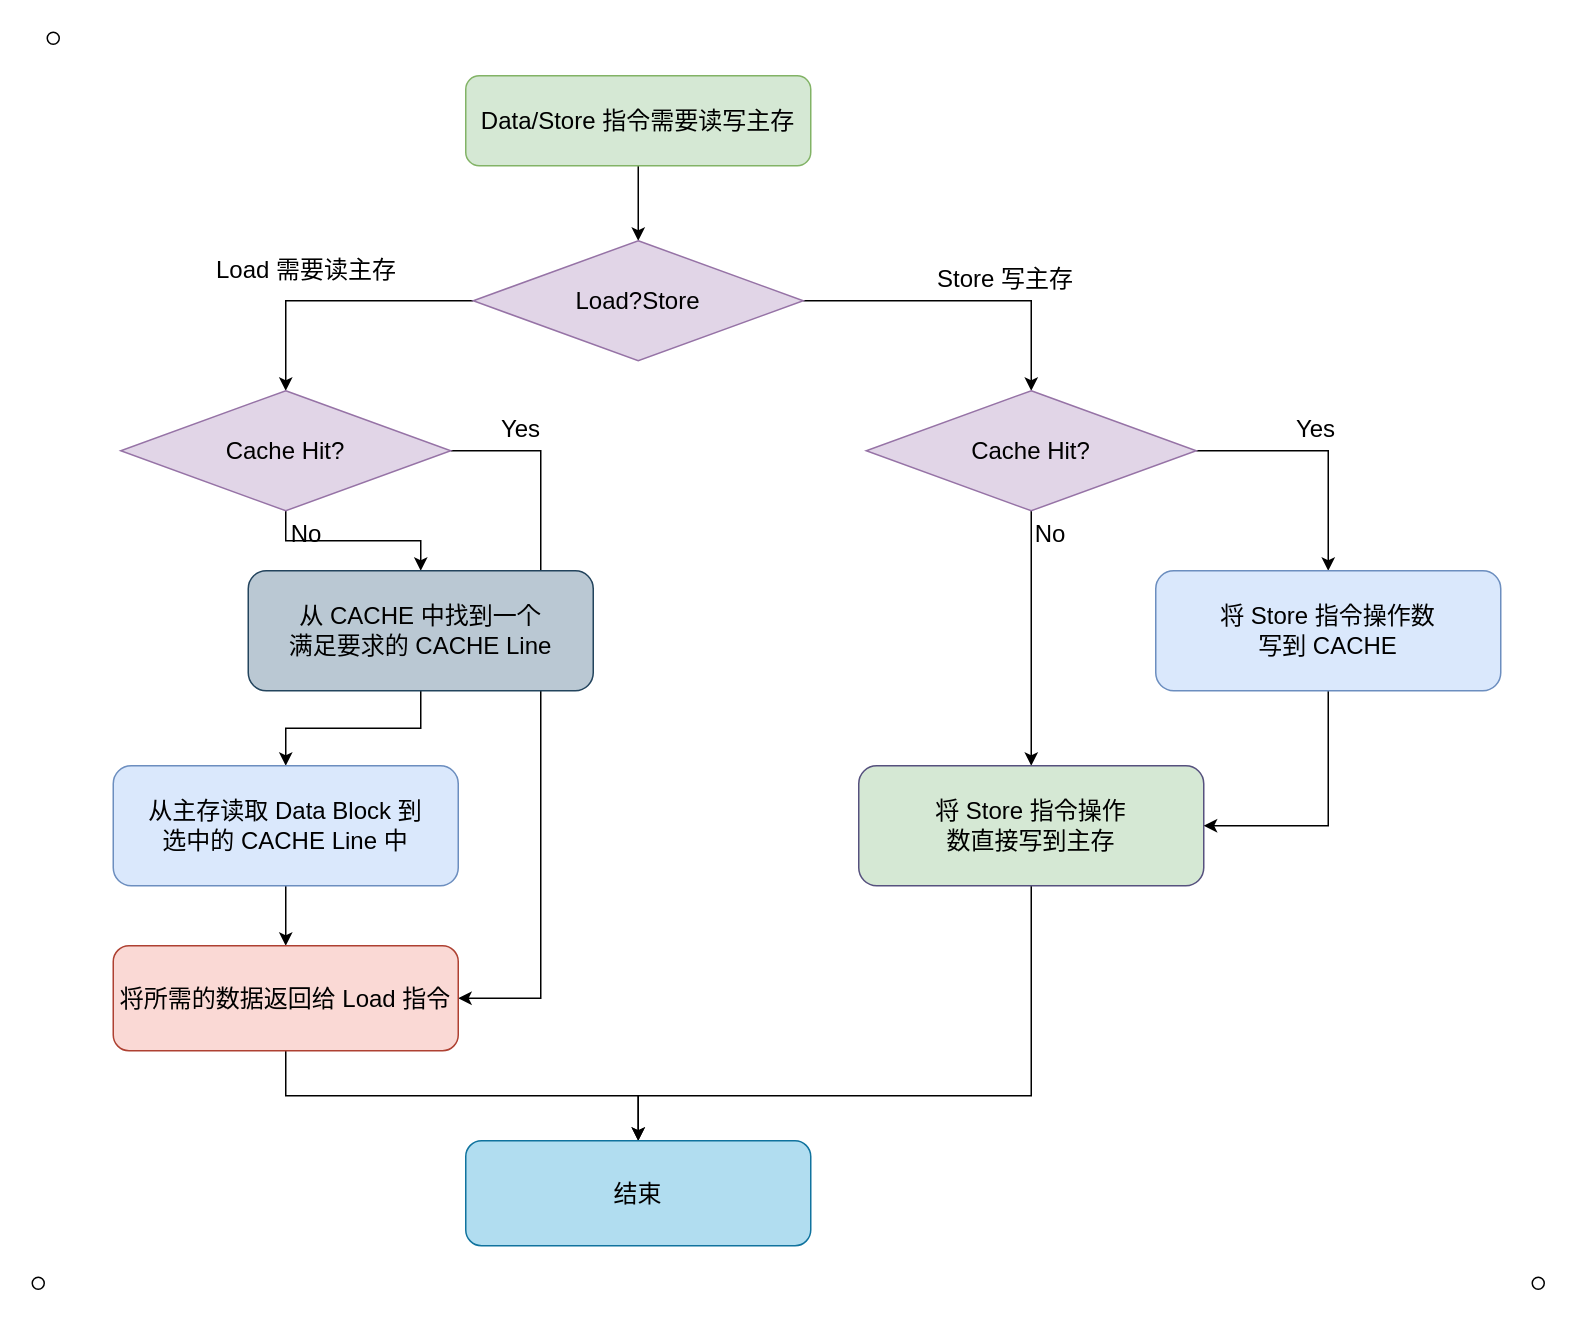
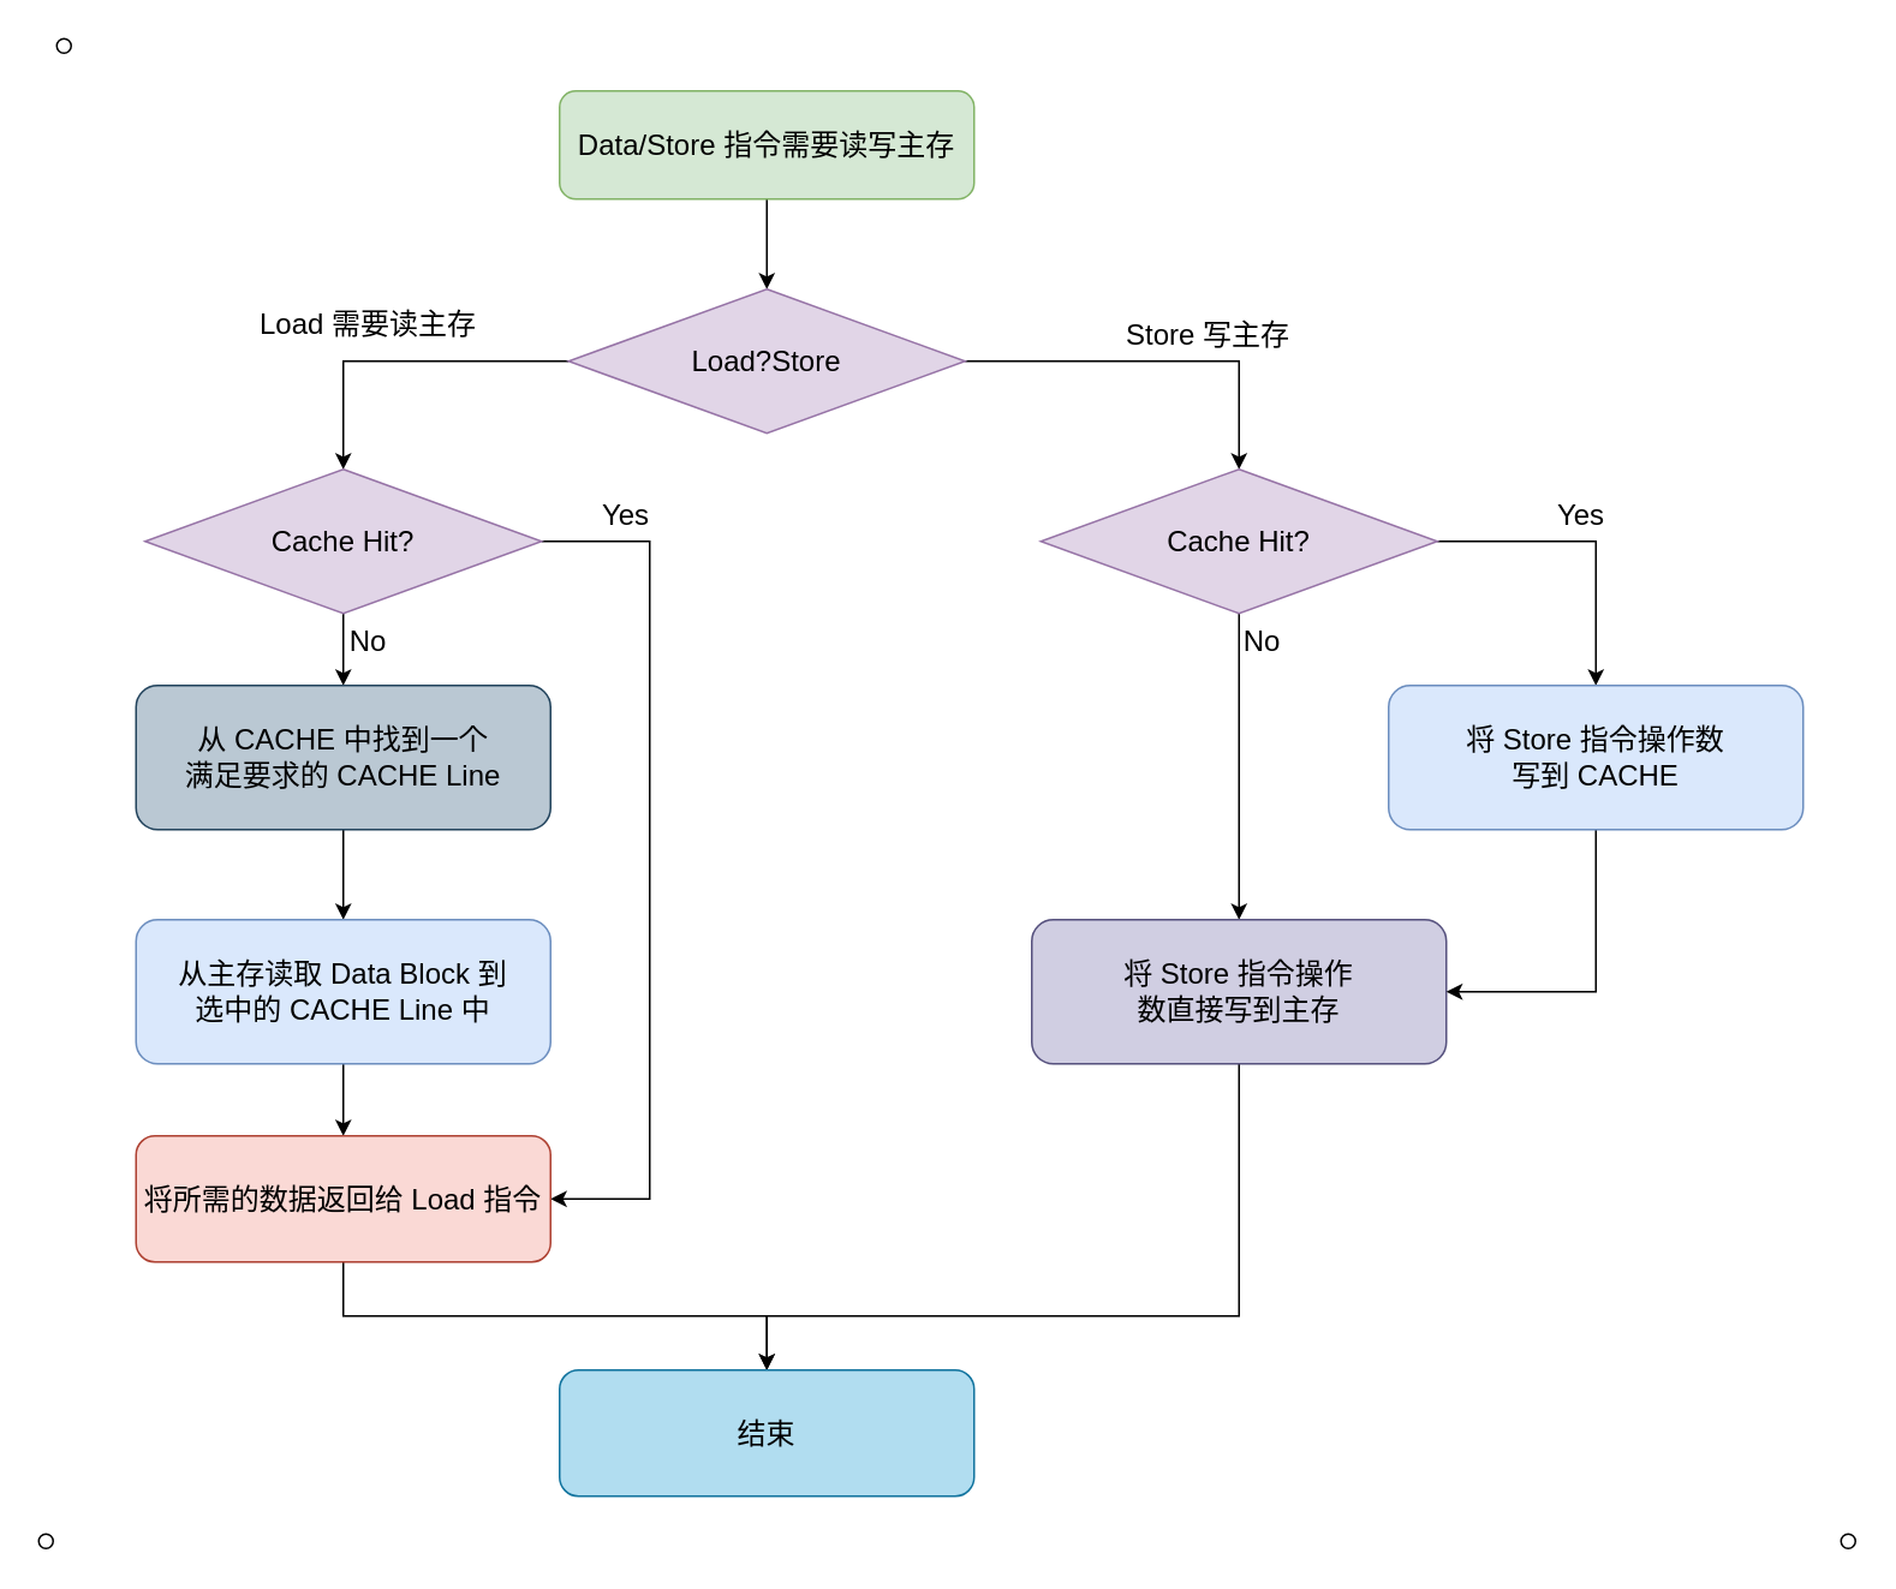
  <mxCell id="0" />
  <mxCell id="1" parent="0" />
  <mxCell id="2" style="edgeStyle=orthogonalEdgeStyle;rounded=0;orthogonalLoop=1;jettySize=auto;html=1;entryX=0.5;entryY=0;entryDx=0;entryDy=0;fontSize=16;" parent="1" source="3" target="6" edge="1"><mxGeometry relative="1" as="geometry" /></mxCell>
  <mxCell id="3" value="Data/Store 指令需要读写主存" style="rounded=1;whiteSpace=wrap;html=1;fontSize=16;fillColor=#d5e8d4;strokeColor=#82b366;" parent="1" vertex="1"><mxGeometry x="310" y="50" width="230" height="60" as="geometry" /></mxCell>
  <mxCell id="4" style="edgeStyle=orthogonalEdgeStyle;rounded=0;orthogonalLoop=1;jettySize=auto;html=1;entryX=0.5;entryY=0;entryDx=0;entryDy=0;fontSize=16;" parent="1" source="6" target="9" edge="1"><mxGeometry relative="1" as="geometry" /></mxCell>
  <mxCell id="5" style="edgeStyle=orthogonalEdgeStyle;rounded=0;orthogonalLoop=1;jettySize=auto;html=1;entryX=0.5;entryY=0;entryDx=0;entryDy=0;fontSize=16;" parent="1" source="6" target="20" edge="1"><mxGeometry relative="1" as="geometry" /></mxCell>
  <mxCell id="6" value="Load?Store" style="rhombus;whiteSpace=wrap;html=1;fontSize=16;fillColor=#e1d5e7;strokeColor=#9673a6;" parent="1" vertex="1"><mxGeometry x="315" y="160" width="220" height="80" as="geometry" /></mxCell>
  <mxCell id="7" style="edgeStyle=orthogonalEdgeStyle;rounded=0;orthogonalLoop=1;jettySize=auto;html=1;entryX=0.5;entryY=0;entryDx=0;entryDy=0;fontSize=16;" parent="1" source="9" target="12" edge="1"><mxGeometry relative="1" as="geometry" /></mxCell>
  <mxCell id="8" style="edgeStyle=orthogonalEdgeStyle;rounded=0;orthogonalLoop=1;jettySize=auto;html=1;entryX=1;entryY=0.5;entryDx=0;entryDy=0;fontSize=16;" parent="1" source="9" target="16" edge="1"><mxGeometry relative="1" as="geometry"><Array as="points"><mxPoint x="360" y="300" /><mxPoint x="360" y="665" /></Array></mxGeometry></mxCell>
  <mxCell id="9" value="Cache Hit?" style="rhombus;whiteSpace=wrap;html=1;fontSize=16;fillColor=#e1d5e7;strokeColor=#9673a6;" parent="1" vertex="1"><mxGeometry x="80" y="260" width="220" height="80" as="geometry" /></mxCell>
  <mxCell id="10" value="Load 需要读主存" style="text;html=1;strokeColor=none;fillColor=none;align=center;verticalAlign=middle;whiteSpace=wrap;rounded=0;fontSize=16;" parent="1" vertex="1"><mxGeometry x="124" y="164" width="160" height="30" as="geometry" /></mxCell>
  <mxCell id="11" style="edgeStyle=orthogonalEdgeStyle;rounded=0;orthogonalLoop=1;jettySize=auto;html=1;entryX=0.5;entryY=0;entryDx=0;entryDy=0;fontSize=16;" parent="1" source="12" target="14" edge="1"><mxGeometry relative="1" as="geometry" /></mxCell>
- <mxCell id="12" value="从 CACHE 中找到一个&lt;br&gt;满足要求的 CACHE Line" style="rounded=1;whiteSpace=wrap;html=1;fontSize=16;fillColor=#bac8d3;strokeColor=#23445d;" parent="1" vertex="1"><mxGeometry x="165" y="380" width="230" height="80" as="geometry" /></mxCell>
+ <mxCell id="12" value="从 CACHE 中找到一个&lt;br&gt;满足要求的 CACHE Line" style="rounded=1;whiteSpace=wrap;html=1;fontSize=16;fillColor=#bac8d3;strokeColor=#23445d;" parent="1" vertex="1"><mxGeometry x="75" y="380" width="230" height="80" as="geometry" /></mxCell>
  <mxCell id="13" value="" style="edgeStyle=orthogonalEdgeStyle;rounded=0;orthogonalLoop=1;jettySize=auto;html=1;fontSize=16;" parent="1" source="14" target="16" edge="1"><mxGeometry relative="1" as="geometry" /></mxCell>
  <mxCell id="14" value="从主存读取 Data Block 到&lt;br&gt;选中的 CACHE Line 中" style="rounded=1;whiteSpace=wrap;html=1;fontSize=16;fillColor=#dae8fc;strokeColor=#6c8ebf;" parent="1" vertex="1"><mxGeometry x="75" y="510" width="230" height="80" as="geometry" /></mxCell>
  <mxCell id="15" style="edgeStyle=orthogonalEdgeStyle;rounded=0;orthogonalLoop=1;jettySize=auto;html=1;fontSize=16;" parent="1" source="16" target="26" edge="1"><mxGeometry relative="1" as="geometry"><Array as="points"><mxPoint x="190" y="730" /><mxPoint x="425" y="730" /></Array></mxGeometry></mxCell>
  <mxCell id="16" value="将所需的数据返回给 Load 指令" style="rounded=1;whiteSpace=wrap;html=1;fontSize=16;fillColor=#fad9d5;strokeColor=#ae4132;" parent="1" vertex="1"><mxGeometry x="75" y="630" width="230" height="70" as="geometry" /></mxCell>
  <mxCell id="17" value="Yes" style="text;html=1;strokeColor=none;fillColor=none;align=center;verticalAlign=middle;whiteSpace=wrap;rounded=0;fontSize=16;" parent="1" vertex="1"><mxGeometry x="267" y="270" width="160" height="30" as="geometry" /></mxCell>
  <mxCell id="18" style="edgeStyle=orthogonalEdgeStyle;rounded=0;orthogonalLoop=1;jettySize=auto;html=1;entryX=0.5;entryY=0;entryDx=0;entryDy=0;fontSize=16;" parent="1" source="20" target="23" edge="1"><mxGeometry relative="1" as="geometry" /></mxCell>
  <mxCell id="19" style="edgeStyle=orthogonalEdgeStyle;rounded=0;orthogonalLoop=1;jettySize=auto;html=1;entryX=0.5;entryY=0;entryDx=0;entryDy=0;fontSize=16;" parent="1" source="20" target="25" edge="1"><mxGeometry relative="1" as="geometry"><Array as="points"><mxPoint x="885" y="300" /></Array></mxGeometry></mxCell>
  <mxCell id="20" value="Cache Hit?" style="rhombus;whiteSpace=wrap;html=1;fontSize=16;fillColor=#e1d5e7;strokeColor=#9673a6;" parent="1" vertex="1"><mxGeometry x="577" y="260" width="220" height="80" as="geometry" /></mxCell>
  <mxCell id="21" value="Store 写主存" style="text;html=1;strokeColor=none;fillColor=none;align=center;verticalAlign=middle;whiteSpace=wrap;rounded=0;fontSize=16;" parent="1" vertex="1"><mxGeometry x="590" y="170" width="160" height="30" as="geometry" /></mxCell>
  <mxCell id="22" style="edgeStyle=orthogonalEdgeStyle;rounded=0;orthogonalLoop=1;jettySize=auto;html=1;entryX=0.5;entryY=0;entryDx=0;entryDy=0;fontSize=16;" parent="1" source="23" target="26" edge="1"><mxGeometry relative="1" as="geometry"><Array as="points"><mxPoint x="687" y="730" /><mxPoint x="425" y="730" /></Array></mxGeometry></mxCell>
- <mxCell id="23" value="将 Store 指令操作&lt;br&gt;数直接写到主存" style="rounded=1;whiteSpace=wrap;html=1;fontSize=16;fillColor=#d5e8d4;strokeColor=#56517e;" parent="1" vertex="1"><mxGeometry x="572" y="510" width="230" height="80" as="geometry" /></mxCell>
+ <mxCell id="23" value="将 Store 指令操作&lt;br&gt;数直接写到主存" style="rounded=1;whiteSpace=wrap;html=1;fontSize=16;fillColor=#d0cee2;strokeColor=#56517e;" parent="1" vertex="1"><mxGeometry x="572" y="510" width="230" height="80" as="geometry" /></mxCell>
  <mxCell id="24" style="edgeStyle=orthogonalEdgeStyle;rounded=0;orthogonalLoop=1;jettySize=auto;html=1;entryX=1;entryY=0.5;entryDx=0;entryDy=0;fontSize=16;" parent="1" source="25" target="23" edge="1"><mxGeometry relative="1" as="geometry" /></mxCell>
  <mxCell id="25" value="将 Store 指令操作数&lt;br&gt;写到 CACHE" style="rounded=1;whiteSpace=wrap;html=1;fontSize=16;fillColor=#dae8fc;strokeColor=#6c8ebf;" parent="1" vertex="1"><mxGeometry x="770" y="380" width="230" height="80" as="geometry" /></mxCell>
  <mxCell id="26" value="结束" style="rounded=1;whiteSpace=wrap;html=1;fontSize=16;fillColor=#b1ddf0;strokeColor=#10739e;" parent="1" vertex="1"><mxGeometry x="310" y="760" width="230" height="70" as="geometry" /></mxCell>
  <mxCell id="27" value="Yes" style="text;html=1;strokeColor=none;fillColor=none;align=center;verticalAlign=middle;whiteSpace=wrap;rounded=0;fontSize=16;" parent="1" vertex="1"><mxGeometry x="797" y="270" width="160" height="30" as="geometry" /></mxCell>
  <mxCell id="28" value="No" style="text;html=1;strokeColor=none;fillColor=none;align=center;verticalAlign=middle;whiteSpace=wrap;rounded=0;fontSize=16;" parent="1" vertex="1"><mxGeometry x="124" y="340" width="160" height="30" as="geometry" /></mxCell>
  <mxCell id="29" value="No" style="text;html=1;strokeColor=none;fillColor=none;align=center;verticalAlign=middle;whiteSpace=wrap;rounded=0;fontSize=16;" parent="1" vertex="1"><mxGeometry x="620" y="340" width="160" height="30" as="geometry" /></mxCell>
  <mxCell id="30" value="" style="verticalLabelPosition=bottom;shadow=0;dashed=0;align=center;html=1;verticalAlign=top;shape=mxgraph.electrical.logic_gates.inverting_contact;fontSize=16;" vertex="1" parent="1"><mxGeometry x="30" y="20" width="10" height="10" as="geometry" /></mxCell>
  <mxCell id="31" value="" style="verticalLabelPosition=bottom;shadow=0;dashed=0;align=center;html=1;verticalAlign=top;shape=mxgraph.electrical.logic_gates.inverting_contact;fontSize=16;" vertex="1" parent="1"><mxGeometry x="20" y="850" width="10" height="10" as="geometry" /></mxCell>
  <mxCell id="32" value="" style="verticalLabelPosition=bottom;shadow=0;dashed=0;align=center;html=1;verticalAlign=top;shape=mxgraph.electrical.logic_gates.inverting_contact;fontSize=16;" vertex="1" parent="1"><mxGeometry x="1020" y="850" width="10" height="10" as="geometry" /></mxCell>
